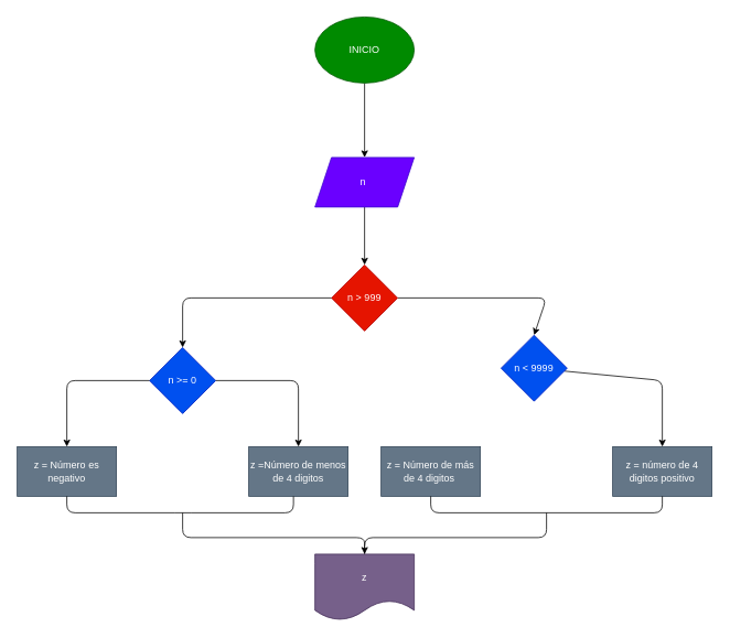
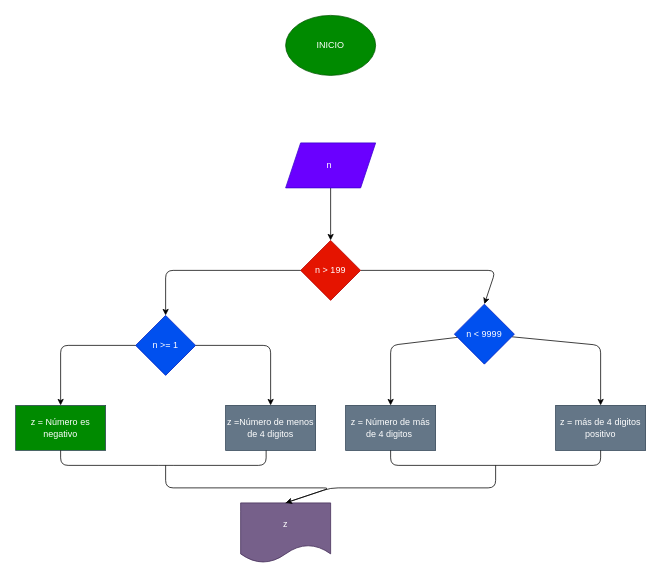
  <mxCell id="0" />
  <mxCell id="1" parent="0" />
- <mxCell id="2" value="" style="edgeStyle=none;html=1;" edge="1" parent="1" source="3" target="5"><mxGeometry relative="1" as="geometry" /></mxCell>
  <mxCell id="3" value="INICIO" style="ellipse;whiteSpace=wrap;html=1;strokeColor=#005700;shadow=0;fillColor=#008a00;fontColor=#ffffff;" vertex="1" parent="1"><mxGeometry x="380" y="20" width="120" height="80" as="geometry" /></mxCell>
  <mxCell id="4" value="" style="edgeStyle=none;html=1;" edge="1" parent="1" source="5" target="7"><mxGeometry relative="1" as="geometry" /></mxCell>
  <mxCell id="5" value="n&amp;nbsp;" style="shape=parallelogram;perimeter=parallelogramPerimeter;whiteSpace=wrap;html=1;fixedSize=1;shadow=0;fillColor=#6a00ff;fontColor=#ffffff;strokeColor=#3700CC;" vertex="1" parent="1"><mxGeometry x="380" y="190" width="120" height="60" as="geometry" /></mxCell>
  <mxCell id="6" value="" style="edgeStyle=none;html=1;entryX=0.5;entryY=0;entryDx=0;entryDy=0;" edge="1" parent="1" source="7" target="10"><mxGeometry relative="1" as="geometry"><Array as="points"><mxPoint x="660" y="360" /></Array></mxGeometry></mxCell>
- <mxCell id="7" value="n &amp;gt; 999" style="rhombus;whiteSpace=wrap;html=1;shadow=0;fillColor=#e51400;fontColor=#ffffff;strokeColor=#B20000;" vertex="1" parent="1"><mxGeometry x="400" y="320" width="80" height="80" as="geometry" /></mxCell>
+ <mxCell id="7" value="n &amp;gt; 199" style="rhombus;whiteSpace=wrap;html=1;shadow=0;fillColor=#e51400;fontColor=#ffffff;strokeColor=#B20000;" vertex="1" parent="1"><mxGeometry x="400" y="320" width="80" height="80" as="geometry" /></mxCell>
  <mxCell id="8" value="" style="edgeStyle=none;html=1;entryX=0.5;entryY=0;entryDx=0;entryDy=0;" edge="1" parent="1" source="10" target="11"><mxGeometry relative="1" as="geometry"><Array as="points"><mxPoint x="800" y="460" /></Array></mxGeometry></mxCell>
+ <mxCell id="9" value="" style="edgeStyle=none;html=1;entryX=0.5;entryY=0;entryDx=0;entryDy=0;" edge="1" parent="1" source="10" target="12"><mxGeometry relative="1" as="geometry"><Array as="points"><mxPoint x="520" y="460" /></Array></mxGeometry></mxCell>
  <mxCell id="10" value="n &amp;lt; 9999" style="rhombus;whiteSpace=wrap;html=1;shadow=0;fillColor=#0050ef;fontColor=#ffffff;strokeColor=#001DBC;" vertex="1" parent="1"><mxGeometry x="605" y="405" width="80" height="80" as="geometry" /></mxCell>
- <mxCell id="11" value="z = número de 4 digitos positivo" style="whiteSpace=wrap;html=1;shadow=0;fillColor=#647687;fontColor=#ffffff;strokeColor=#314354;" vertex="1" parent="1"><mxGeometry x="740" y="540" width="120" height="60" as="geometry" /></mxCell>
+ <mxCell id="11" value="z = más de 4 digitos positivo" style="whiteSpace=wrap;html=1;shadow=0;fillColor=#647687;fontColor=#ffffff;strokeColor=#314354;" vertex="1" parent="1"><mxGeometry x="740" y="540" width="120" height="60" as="geometry" /></mxCell>
  <mxCell id="12" value="z = Número de más de 4 digitos&amp;nbsp;" style="whiteSpace=wrap;html=1;shadow=0;fillColor=#647687;fontColor=#ffffff;strokeColor=#314354;" vertex="1" parent="1"><mxGeometry x="460" y="540" width="120" height="60" as="geometry" /></mxCell>
- <mxCell id="13" value="z = Número es negativo" style="whiteSpace=wrap;html=1;shadow=0;fillColor=#647687;fontColor=#ffffff;strokeColor=#314354;" vertex="1" parent="1"><mxGeometry x="20" y="540" width="120" height="60" as="geometry" /></mxCell>
- <mxCell id="14" value="z" style="shape=document;whiteSpace=wrap;html=1;boundedLbl=1;shadow=0;fillColor=#76608a;fontColor=#ffffff;strokeColor=#432D57;" vertex="1" parent="1"><mxGeometry x="380" y="670" width="120" height="80" as="geometry" /></mxCell>
+ <mxCell id="13" value="z = Número es negativo" style="whiteSpace=wrap;html=1;shadow=0;fillColor=#008a00;fontColor=#ffffff;strokeColor=#314354;" vertex="1" parent="1"><mxGeometry x="20" y="540" width="120" height="60" as="geometry" /></mxCell>
+ <mxCell id="14" value="z" style="shape=document;whiteSpace=wrap;html=1;boundedLbl=1;shadow=0;fillColor=#76608a;fontColor=#ffffff;strokeColor=#432D57;" vertex="1" parent="1"><mxGeometry x="320" y="670" width="120" height="80" as="geometry" /></mxCell>
  <mxCell id="15" value="" style="endArrow=none;html=1;exitX=0.5;exitY=1;exitDx=0;exitDy=0;entryX=0.5;entryY=1;entryDx=0;entryDy=0;" edge="1" parent="1" source="12" target="11"><mxGeometry width="50" height="50" relative="1" as="geometry"><mxPoint x="560" y="590" as="sourcePoint" /><mxPoint x="660" y="620" as="targetPoint" /><Array as="points"><mxPoint x="520" y="620" /><mxPoint x="800" y="620" /></Array></mxGeometry></mxCell>
  <mxCell id="16" value="" style="endArrow=none;html=1;exitX=0.5;exitY=0;exitDx=0;exitDy=0;" edge="1" parent="1" source="14"><mxGeometry width="50" height="50" relative="1" as="geometry"><mxPoint x="560" y="590" as="sourcePoint" /><mxPoint x="660" y="620" as="targetPoint" /><Array as="points"><mxPoint x="440" y="650" /><mxPoint x="660" y="650" /></Array></mxGeometry></mxCell>
- <mxCell id="17" value="n &amp;gt;= 0" style="rhombus;whiteSpace=wrap;html=1;shadow=0;strokeColor=#001DBC;fillColor=#0050ef;fontColor=#ffffff;" vertex="1" parent="1"><mxGeometry x="180" y="420" width="80" height="80" as="geometry" /></mxCell>
+ <mxCell id="17" value="n &amp;gt;= 1" style="rhombus;whiteSpace=wrap;html=1;shadow=0;strokeColor=#001DBC;fillColor=#0050ef;fontColor=#ffffff;" vertex="1" parent="1"><mxGeometry x="180" y="420" width="80" height="80" as="geometry" /></mxCell>
  <mxCell id="18" value="" style="endArrow=classic;html=1;exitX=0;exitY=0.5;exitDx=0;exitDy=0;entryX=0.5;entryY=0;entryDx=0;entryDy=0;" edge="1" parent="1" source="7" target="17"><mxGeometry width="50" height="50" relative="1" as="geometry"><mxPoint x="440" y="520" as="sourcePoint" /><mxPoint x="490" y="470" as="targetPoint" /><Array as="points"><mxPoint y="360" x="220" /></Array></mxGeometry></mxCell>
  <mxCell id="19" value="z =Número de menos de 4 digitos" style="rounded=0;whiteSpace=wrap;html=1;shadow=0;strokeColor=#314354;fillColor=#647687;fontColor=#ffffff;" vertex="1" parent="1"><mxGeometry x="300" y="540" width="120" height="60" as="geometry" /></mxCell>
  <mxCell id="20" value="" style="endArrow=classic;html=1;exitX=0;exitY=0.5;exitDx=0;exitDy=0;entryX=0.5;entryY=0;entryDx=0;entryDy=0;" edge="1" parent="1" source="17" target="13"><mxGeometry width="50" height="50" relative="1" as="geometry"><mxPoint x="180" y="540" as="sourcePoint" /><mxPoint x="230" y="490" as="targetPoint" /><Array as="points"><mxPoint x="80" y="460" /></Array></mxGeometry></mxCell>
  <mxCell id="21" value="" style="endArrow=classic;html=1;exitX=1;exitY=0.5;exitDx=0;exitDy=0;entryX=0.5;entryY=0;entryDx=0;entryDy=0;" edge="1" parent="1" source="17" target="19"><mxGeometry width="50" height="50" relative="1" as="geometry"><mxPoint x="180" y="540" as="sourcePoint" /><mxPoint x="230" y="490" as="targetPoint" /><Array as="points"><mxPoint x="360" y="460" /></Array></mxGeometry></mxCell>
  <mxCell id="22" value="" style="endArrow=none;html=1;exitX=0.5;exitY=1;exitDx=0;exitDy=0;entryX=0.45;entryY=1.002;entryDx=0;entryDy=0;entryPerimeter=0;" edge="1" parent="1" source="13" target="19"><mxGeometry width="50" height="50" relative="1" as="geometry"><mxPoint x="190" y="630" as="sourcePoint" /><mxPoint x="240" y="580" as="targetPoint" /><Array as="points"><mxPoint x="80" y="620" /><mxPoint y="620" x="220" /><mxPoint x="354" y="620" /></Array></mxGeometry></mxCell>
  <mxCell id="23" value="" style="endArrow=classic;html=1;entryX=0.5;entryY=0;entryDx=0;entryDy=0;" edge="1" parent="1" target="14"><mxGeometry width="50" height="50" relative="1" as="geometry"><mxPoint y="620" as="sourcePoint" x="220" /><mxPoint x="310" y="580" as="targetPoint" /><Array as="points"><mxPoint y="650" x="220" /><mxPoint x="440" y="650" /></Array></mxGeometry></mxCell>
